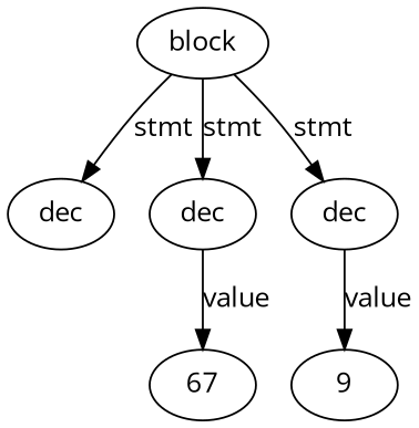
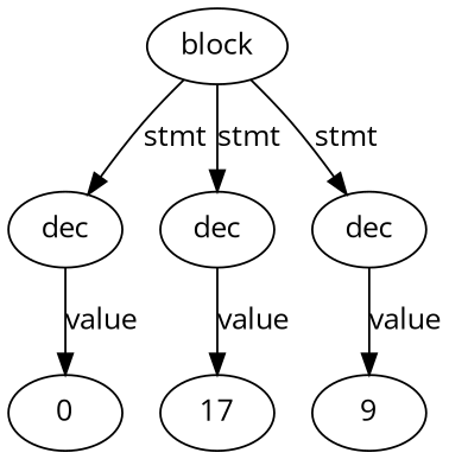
  digraph {
    fontname="Open Sans"
    ordering=out
    node [fontname="Open Sans"]
    edge [fontname="Open Sans"]
    n1 [label=block]
    n2 [label=dec]
    n3 [label=dec]
    n4 [label=dec]
-   n6 [label=67]
+   n5 [label=0]
+   n6 [label=17]
    n7 [label=9]
    n1 -> n2 [label=stmt]
    n1 -> n3 [label=stmt]
    n1 -> n4 [label=stmt]
+   n2 -> n5 [label=value]
    n3 -> n6 [label=value]
    n4 -> n7 [label=value]
  }
